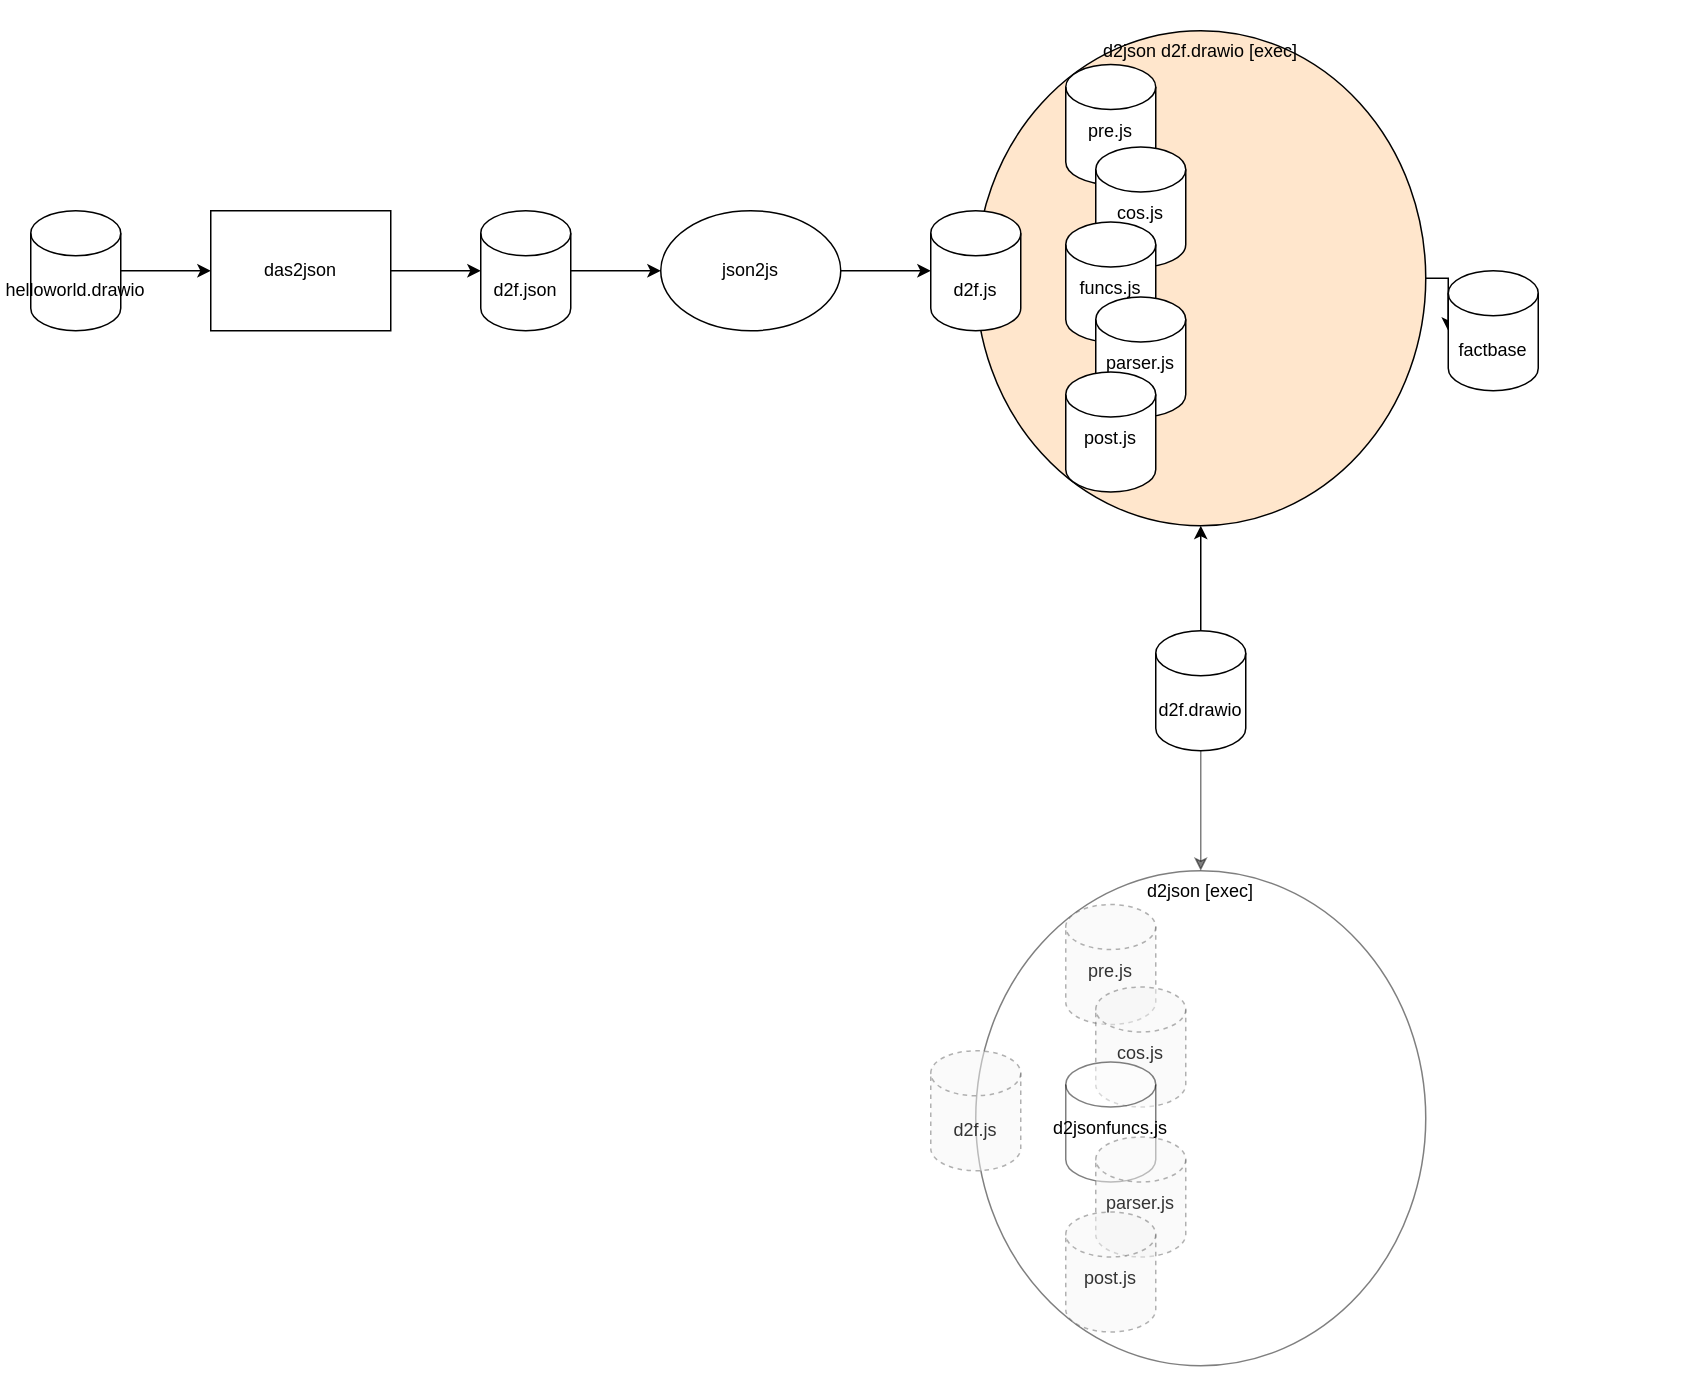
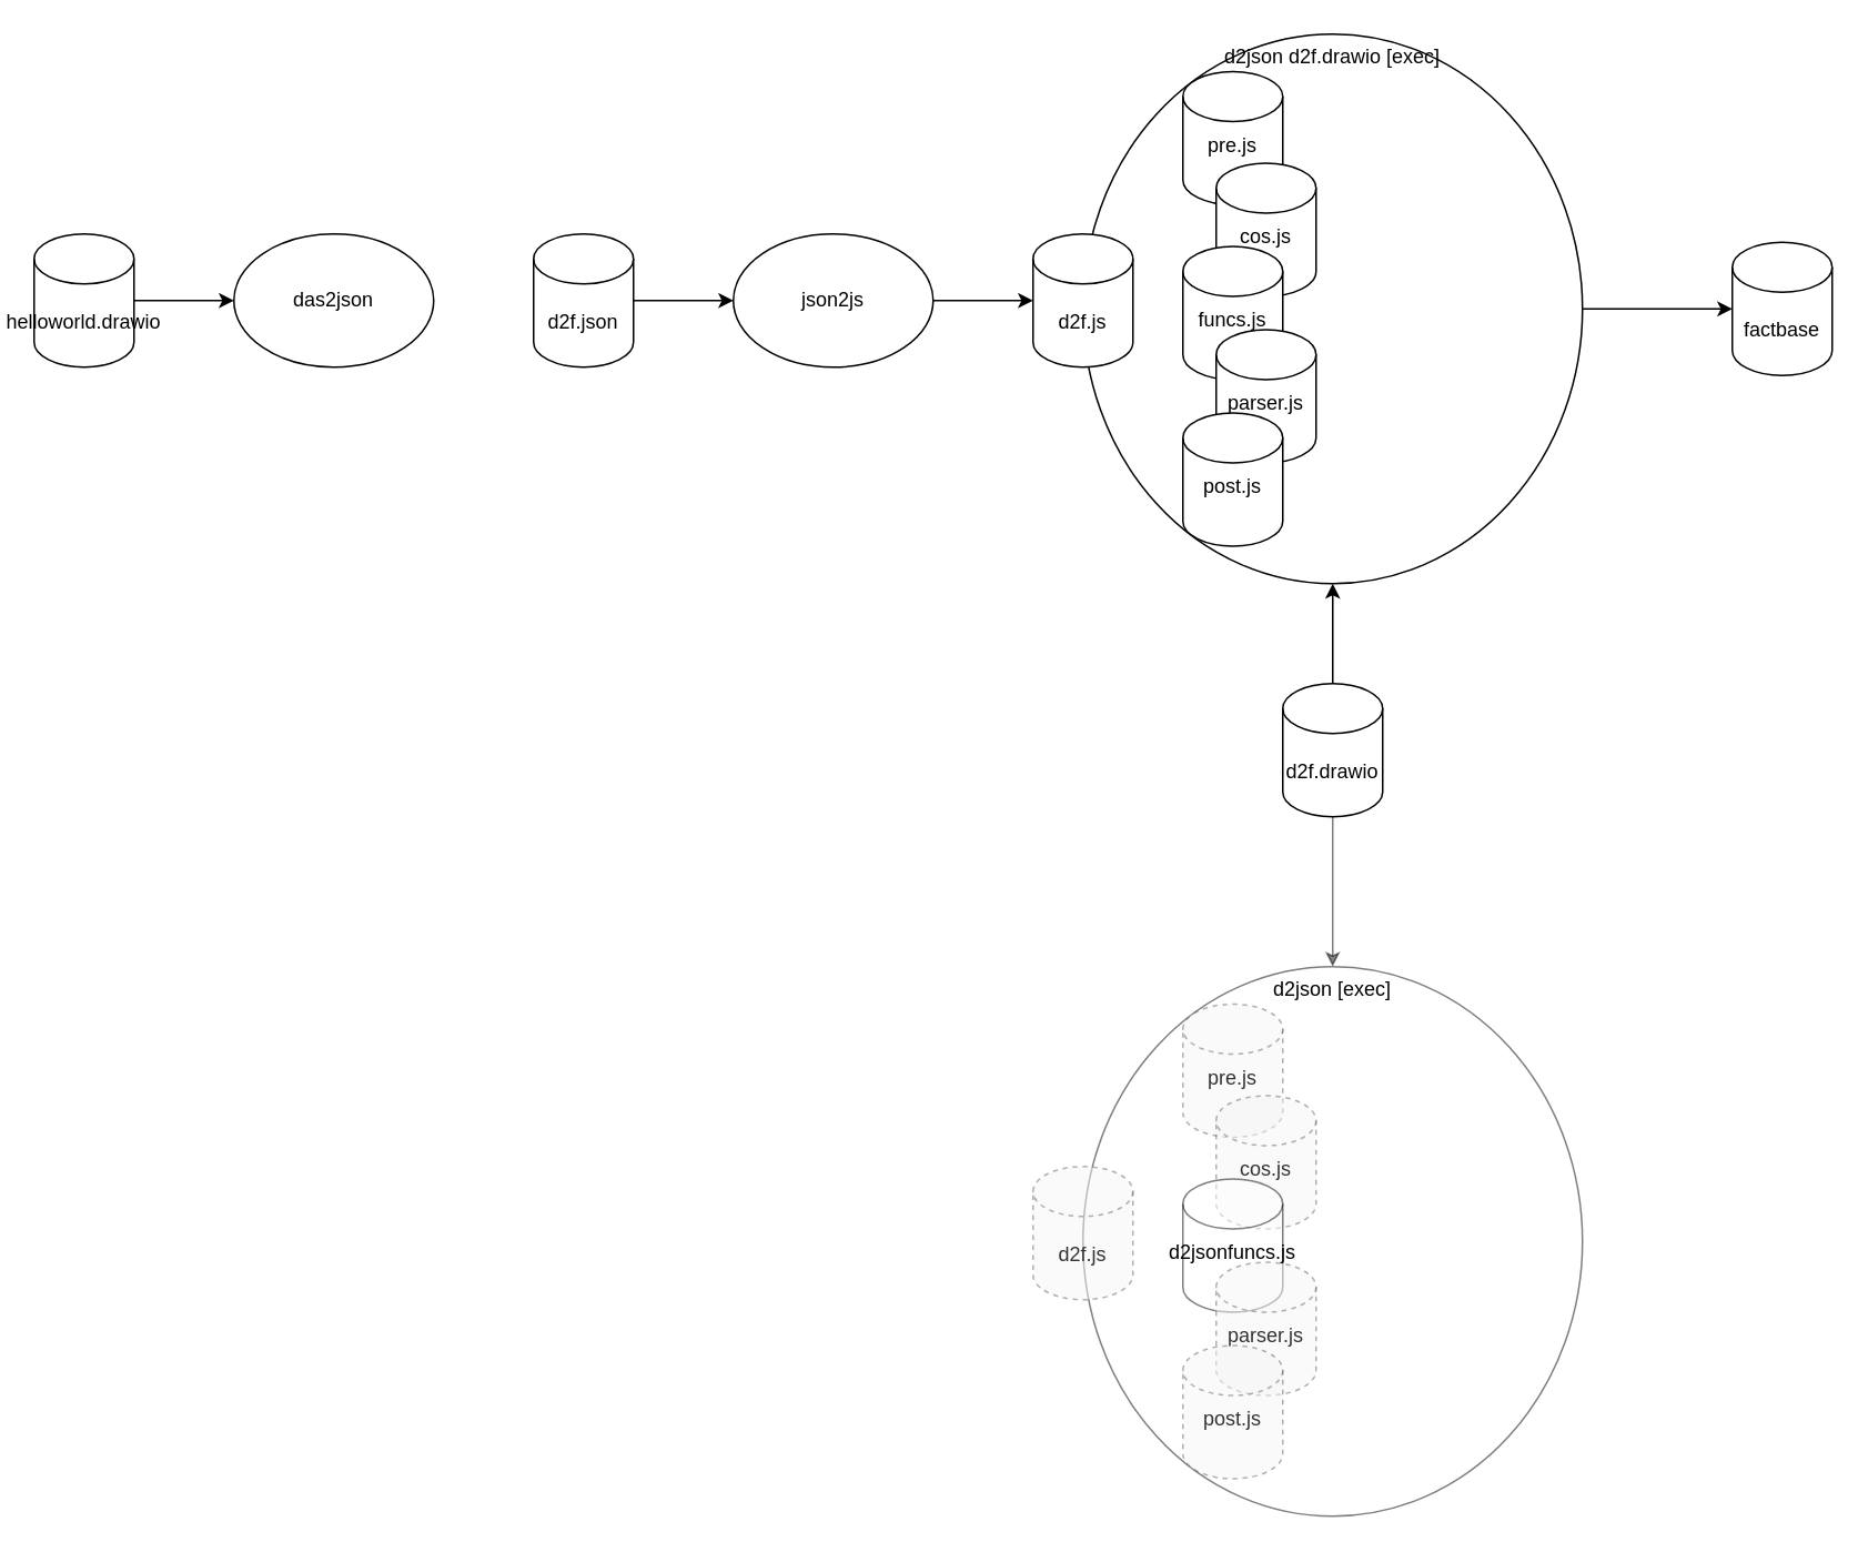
  <mxCell id="0" />
  <mxCell id="1" parent="0" />
  <mxCell id="2" style="edgeStyle=orthogonalEdgeStyle;rounded=0;orthogonalLoop=1;jettySize=auto;html=1;exitX=1;exitY=0.5;exitDx=0;exitDy=0;entryX=0;entryY=0.5;entryDx=0;entryDy=0;entryPerimeter=0;" edge="1" parent="1" source="3" target="21"><mxGeometry relative="1" as="geometry" /></mxCell>
- <mxCell id="3" value="d2json d2f.drawio [exec]" style="ellipse;whiteSpace=wrap;html=1;verticalAlign=top;fillColor=#ffe6cc;" vertex="1" parent="1"><mxGeometry x="650" y="20" width="300" height="330" as="geometry" /></mxCell>
+ <mxCell id="3" value="d2json d2f.drawio [exec]" style="ellipse;whiteSpace=wrap;html=1;verticalAlign=top;" vertex="1" parent="1"><mxGeometry x="650" y="20" width="300" height="330" as="geometry" /></mxCell>
  <mxCell id="4" style="edgeStyle=orthogonalEdgeStyle;rounded=0;orthogonalLoop=1;jettySize=auto;html=1;exitX=1;exitY=0.5;exitDx=0;exitDy=0;exitPerimeter=0;" edge="1" parent="1" source="5" target="7"><mxGeometry relative="1" as="geometry" /></mxCell>
  <mxCell id="5" value="helloworld.drawio" style="shape=cylinder3;whiteSpace=wrap;html=1;boundedLbl=1;backgroundOutline=1;size=15;" vertex="1" parent="1"><mxGeometry x="20" y="140" width="60" height="80" as="geometry" /></mxCell>
- <mxCell id="6" style="edgeStyle=orthogonalEdgeStyle;rounded=0;orthogonalLoop=1;jettySize=auto;html=1;exitX=1;exitY=0.5;exitDx=0;exitDy=0;" edge="1" parent="1" source="7" target="9"><mxGeometry relative="1" as="geometry" /></mxCell>
- <mxCell id="7" value="das2json" style="whiteSpace=wrap;html=1;rounded=0;" vertex="1" parent="1"><mxGeometry x="140" y="140" width="120" height="80" as="geometry" /></mxCell>
+ <mxCell id="7" value="das2json" style="ellipse;whiteSpace=wrap;html=1;" vertex="1" parent="1"><mxGeometry x="140" y="140" width="120" height="80" as="geometry" /></mxCell>
  <mxCell id="8" style="edgeStyle=orthogonalEdgeStyle;rounded=0;orthogonalLoop=1;jettySize=auto;html=1;exitX=1;exitY=0.5;exitDx=0;exitDy=0;exitPerimeter=0;" edge="1" parent="1" source="9" target="11"><mxGeometry relative="1" as="geometry" /></mxCell>
  <mxCell id="9" value="d2f.json" style="shape=cylinder3;whiteSpace=wrap;html=1;boundedLbl=1;backgroundOutline=1;size=15;" vertex="1" parent="1"><mxGeometry x="320" y="140" width="60" height="80" as="geometry" /></mxCell>
  <mxCell id="10" style="edgeStyle=orthogonalEdgeStyle;rounded=0;orthogonalLoop=1;jettySize=auto;html=1;exitX=1;exitY=0.5;exitDx=0;exitDy=0;" edge="1" parent="1" source="11" target="12"><mxGeometry relative="1" as="geometry" /></mxCell>
  <mxCell id="11" value="json2js" style="ellipse;whiteSpace=wrap;html=1;" vertex="1" parent="1"><mxGeometry x="440" y="140" width="120" height="80" as="geometry" /></mxCell>
  <mxCell id="12" value="d2f.js" style="shape=cylinder3;whiteSpace=wrap;html=1;boundedLbl=1;backgroundOutline=1;size=15;" vertex="1" parent="1"><mxGeometry x="620" y="140" width="60" height="80" as="geometry" /></mxCell>
  <mxCell id="13" value="pre.js" style="shape=cylinder3;whiteSpace=wrap;html=1;boundedLbl=1;backgroundOutline=1;size=15;verticalAlign=top;" vertex="1" parent="1"><mxGeometry x="710" y="42.5" width="60" height="80" as="geometry" /></mxCell>
  <mxCell id="14" value="cos.js" style="shape=cylinder3;whiteSpace=wrap;html=1;boundedLbl=1;backgroundOutline=1;size=15;verticalAlign=top;" vertex="1" parent="1"><mxGeometry x="730" y="97.5" width="60" height="80" as="geometry" /></mxCell>
  <mxCell id="15" value="funcs.js" style="shape=cylinder3;whiteSpace=wrap;html=1;boundedLbl=1;backgroundOutline=1;size=15;verticalAlign=top;" vertex="1" parent="1"><mxGeometry x="710" y="147.5" width="60" height="80" as="geometry" /></mxCell>
  <mxCell id="16" value="parser.js" style="shape=cylinder3;whiteSpace=wrap;html=1;boundedLbl=1;backgroundOutline=1;size=15;verticalAlign=top;" vertex="1" parent="1"><mxGeometry x="730" y="197.5" width="60" height="80" as="geometry" /></mxCell>
  <mxCell id="17" value="post.js" style="shape=cylinder3;whiteSpace=wrap;html=1;boundedLbl=1;backgroundOutline=1;size=15;verticalAlign=top;" vertex="1" parent="1"><mxGeometry x="710" y="247.5" width="60" height="80" as="geometry" /></mxCell>
  <mxCell id="18" style="edgeStyle=orthogonalEdgeStyle;rounded=0;orthogonalLoop=1;jettySize=auto;html=1;exitX=0.5;exitY=0;exitDx=0;exitDy=0;exitPerimeter=0;entryX=0.5;entryY=1;entryDx=0;entryDy=0;" edge="1" parent="1" source="20" target="3"><mxGeometry relative="1" as="geometry" /></mxCell>
  <mxCell id="19" style="edgeStyle=orthogonalEdgeStyle;rounded=0;orthogonalLoop=1;jettySize=auto;html=1;exitX=0.5;exitY=1;exitDx=0;exitDy=0;exitPerimeter=0;entryX=0.5;entryY=0;entryDx=0;entryDy=0;opacity=50;" edge="1" parent="1" source="20" target="22"><mxGeometry relative="1" as="geometry" /></mxCell>
- <mxCell id="20" value="d2f.drawio" style="shape=cylinder3;whiteSpace=wrap;html=1;boundedLbl=1;backgroundOutline=1;size=15;" vertex="1" parent="1"><mxGeometry x="770" y="420" width="60" height="80" as="geometry" /></mxCell>
- <mxCell id="21" value="factbase" style="shape=cylinder3;whiteSpace=wrap;html=1;boundedLbl=1;backgroundOutline=1;size=15;" vertex="1" parent="1"><mxGeometry x="965" y="180" width="60" height="80" as="geometry" /></mxCell>
+ <mxCell id="20" value="d2f.drawio" style="shape=cylinder3;whiteSpace=wrap;html=1;boundedLbl=1;backgroundOutline=1;size=15;" vertex="1" parent="1"><mxGeometry x="770" y="410" width="60" height="80" as="geometry" /></mxCell>
+ <mxCell id="21" value="factbase" style="shape=cylinder3;whiteSpace=wrap;html=1;boundedLbl=1;backgroundOutline=1;size=15;" vertex="1" parent="1"><mxGeometry x="1040" y="145" width="60" height="80" as="geometry" /></mxCell>
  <mxCell id="22" value="d2json [exec]" style="ellipse;whiteSpace=wrap;html=1;verticalAlign=top;opacity=50;" vertex="1" parent="1"><mxGeometry x="650" y="580" width="300" height="330" as="geometry" /></mxCell>
  <mxCell id="23" value="d2f.js" style="shape=cylinder3;whiteSpace=wrap;html=1;boundedLbl=1;backgroundOutline=1;size=15;dashed=1;fillColor=#f5f5f5;strokeColor=#666666;fontColor=#333333;opacity=50;" vertex="1" parent="1"><mxGeometry x="620" y="700" width="60" height="80" as="geometry" /></mxCell>
  <mxCell id="24" value="pre.js" style="shape=cylinder3;whiteSpace=wrap;html=1;boundedLbl=1;backgroundOutline=1;size=15;verticalAlign=top;fillColor=#f5f5f5;strokeColor=#666666;fontColor=#333333;dashed=1;opacity=50;" vertex="1" parent="1"><mxGeometry x="710" y="602.5" width="60" height="80" as="geometry" /></mxCell>
  <mxCell id="25" value="cos.js" style="shape=cylinder3;whiteSpace=wrap;html=1;boundedLbl=1;backgroundOutline=1;size=15;verticalAlign=top;fillColor=#f5f5f5;strokeColor=#666666;fontColor=#333333;dashed=1;opacity=50;" vertex="1" parent="1"><mxGeometry x="730" y="657.5" width="60" height="80" as="geometry" /></mxCell>
  <mxCell id="26" value="d2jsonfuncs.js" style="shape=cylinder3;whiteSpace=wrap;html=1;boundedLbl=1;backgroundOutline=1;size=15;verticalAlign=top;opacity=50;" vertex="1" parent="1"><mxGeometry x="710" y="707.5" width="60" height="80" as="geometry" /></mxCell>
  <mxCell id="27" value="parser.js" style="shape=cylinder3;whiteSpace=wrap;html=1;boundedLbl=1;backgroundOutline=1;size=15;verticalAlign=top;fillColor=#f5f5f5;strokeColor=#666666;fontColor=#333333;dashed=1;opacity=50;" vertex="1" parent="1"><mxGeometry x="730" y="757.5" width="60" height="80" as="geometry" /></mxCell>
  <mxCell id="28" value="post.js" style="shape=cylinder3;whiteSpace=wrap;html=1;boundedLbl=1;backgroundOutline=1;size=15;verticalAlign=top;fillColor=#f5f5f5;strokeColor=#666666;fontColor=#333333;dashed=1;opacity=50;" vertex="1" parent="1"><mxGeometry x="710" y="807.5" width="60" height="80" as="geometry" /></mxCell>
